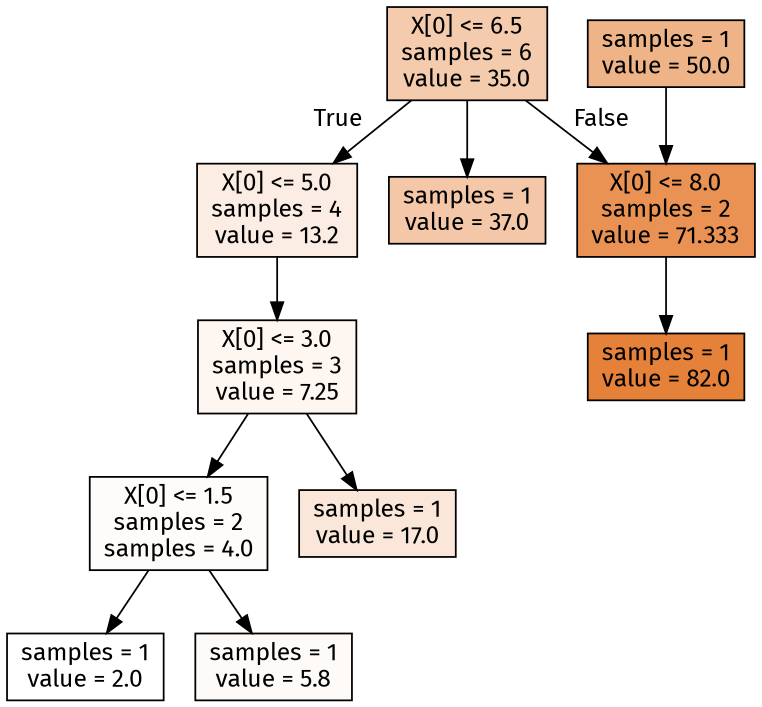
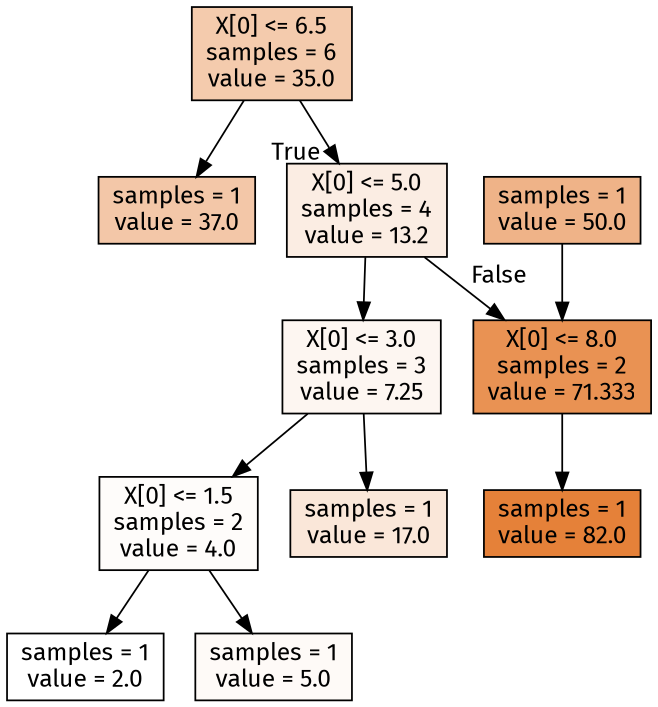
  digraph {
    fontname="Fira Sans"
    node [color=black fontname="Fira Sans" shape=box style=filled]
    edge [fontname="Fira Sans"]
    n1 [fillcolor="#e5813969" label="X[0] <= 6.5\nsamples = 6\nvalue = 35.0"]
    n2 [fillcolor="#e5813924" label="X[0] <= 5.0\nsamples = 4\nvalue = 13.2"]
    n3 [fillcolor="#e58139dd" label="X[0] <= 8.0\nsamples = 2\nvalue = 71.333"]
    n4 [fillcolor="#e5813970" label="samples = 1\nvalue = 37.0"]
    n5 [fillcolor="#e5813911" label="X[0] <= 3.0\nsamples = 3\nvalue = 7.25"]
    n6 [fillcolor="#e58139ff" label="samples = 1\nvalue = 82.0"]
-   n7 [fillcolor="#e5813906" label="X[0] <= 1.5\nsamples = 2\nsamples = 4.0"]
+   n7 [fillcolor="#e5813906" label="X[0] <= 1.5\nsamples = 2\nvalue = 4.0"]
    n8 [fillcolor="#e5813930" label="samples = 1\nvalue = 17.0"]
    n9 [fillcolor="#e5813900" label="samples = 1\nvalue = 2.0"]
-   n10 [fillcolor="#e581390a" label="samples = 1\nvalue = 5.8"]
+   n10 [fillcolor="#e581390a" label="samples = 1\nvalue = 5.0"]
    n11 [fillcolor="#e5813999" label="samples = 1\nvalue = 50.0"]
    n1 -> n2 [headlabel=True labelangle=45 labeldistance=2.5]
-   n1 -> n3 [headlabel=False labelangle=-45 labeldistance=2.5]
+   n2 -> n3 [headlabel=False labelangle=-45 labeldistance=2.5]
    n1 -> n4
    n2 -> n5
    n3 -> n6
    n5 -> n7
    n5 -> n8
    n7 -> n9
    n7 -> n10
    n11 -> n3
  }
